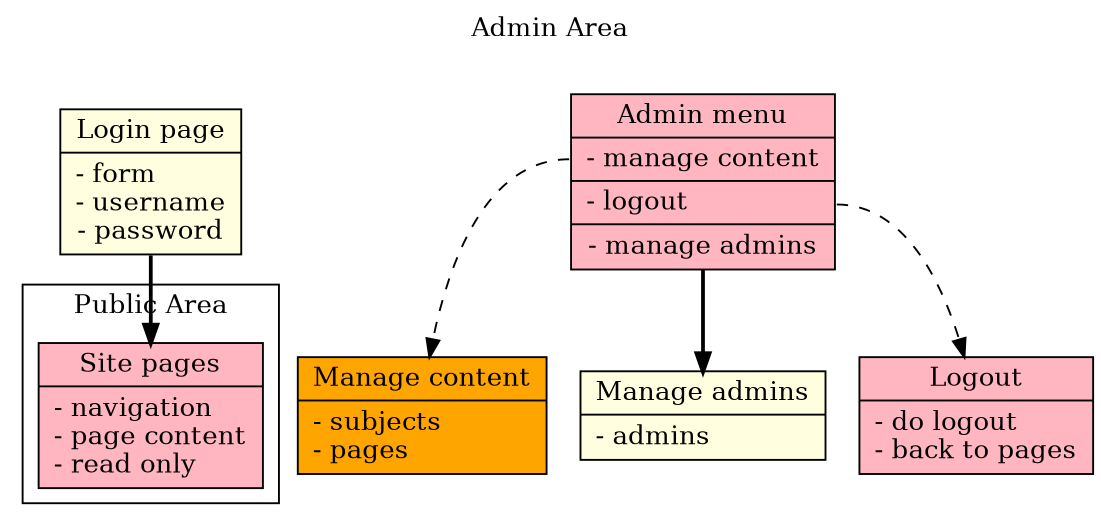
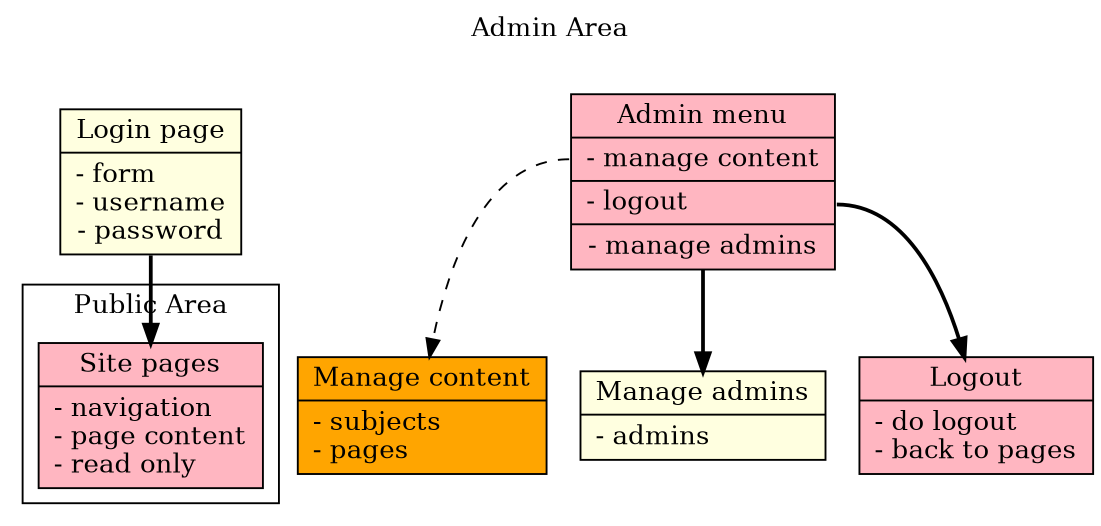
  digraph {
    label="Admin Area"
    labelloc=t
    node [fillcolor=lightpink shape=record style=filled labeljust=l]
    edge [style=bold]
    n1 [label="{Site pages|- navigation\l- page content\l- read only\l}" nodesep=0.01 ranksep=0.05 labeljust=""]
    n2 [fillcolor=lightyellow label="{Login page|- form\l- username\n- password}"]
    n3 [label="{Admin menu|<f1> - manage content\l|<f2>- logout\l|<f3>- manage admins}"]
    n4 [fillcolor=orange label="{Manage content|- subjects\l- pages\l}"]
    n5 [fillcolor=lightyellow label="{Manage admins|- admins\l}"]
    n6 [label="{Logout|- do logout\l- back to pages\l}"]
    subgraph cluster_1 {
      label="Public Area"
      n1
    }
    n2 -> n1 [tailport=s]
    n3 -> n4 [style=dashed tailport=f1]
    n3 -> n5 [tailport=f3]
-   n3 -> n6 [style=dashed tailport=f2]
+   n3 -> n6 [tailport=f2]
  }
